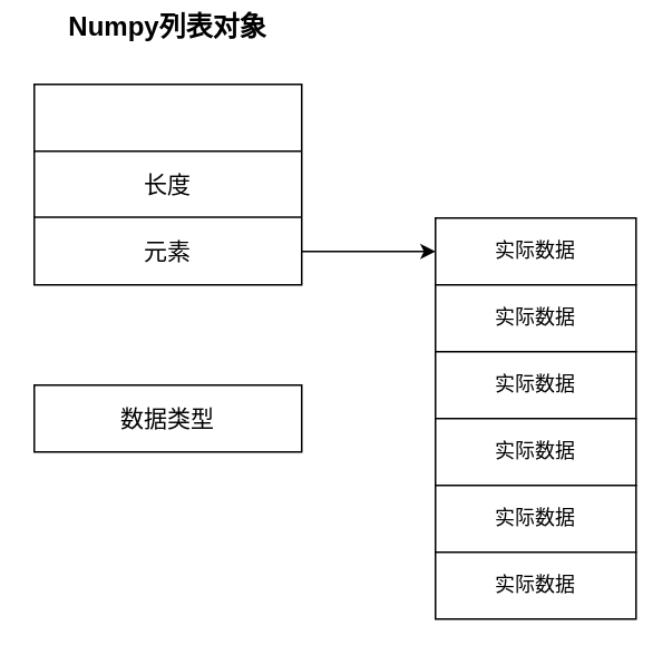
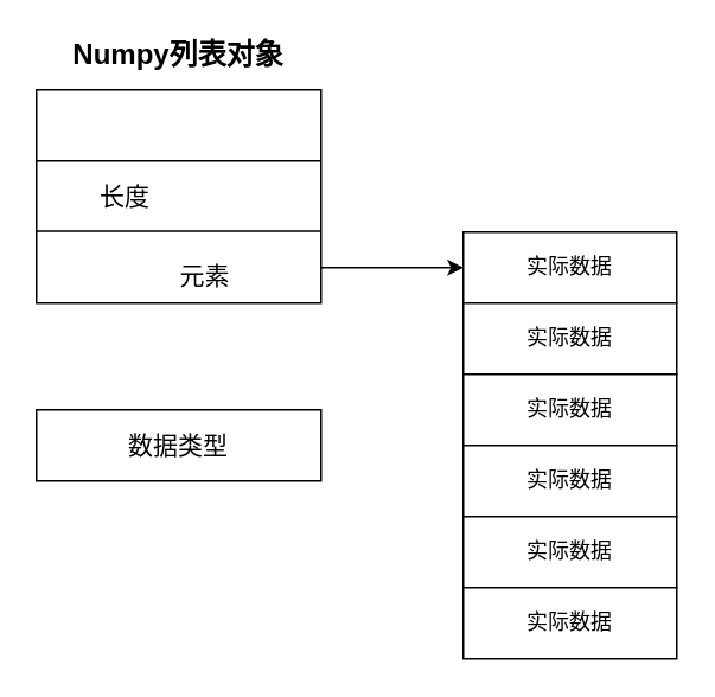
  <mxCell id="0" />
  <mxCell id="1" parent="0" />
  <mxCell id="2" value="" style="rounded=0;whiteSpace=wrap;html=1;" vertex="1" parent="1"><mxGeometry x="20" y="50" width="160" height="120" as="geometry" /></mxCell>
- <mxCell id="3" value="&lt;font style=&quot;font-size: 14px&quot;&gt;长度&lt;/font&gt;" style="text;html=1;strokeColor=none;fillColor=none;align=center;verticalAlign=middle;whiteSpace=wrap;rounded=0;" vertex="1" parent="1"><mxGeometry x="80" y="100" width="40" height="20" as="geometry" /></mxCell>
- <mxCell id="4" value="&lt;font style=&quot;font-size: 14px&quot;&gt;元素&lt;/font&gt;&lt;br&gt;" style="text;html=1;strokeColor=none;fillColor=none;align=center;verticalAlign=middle;whiteSpace=wrap;rounded=0;" vertex="1" parent="1"><mxGeometry x="80" y="140" width="40" height="20" as="geometry" /></mxCell>
+ <mxCell id="3" value="&lt;font style=&quot;font-size: 14px&quot;&gt;长度&lt;/font&gt;" style="text;html=1;strokeColor=none;fillColor=none;align=center;verticalAlign=middle;whiteSpace=wrap;rounded=0;" vertex="1" parent="1"><mxGeometry x="50" y="100" width="40" height="20" as="geometry" /></mxCell>
+ <mxCell id="4" value="&lt;font style=&quot;font-size: 14px&quot;&gt;元素&lt;/font&gt;&lt;br&gt;" style="text;html=1;strokeColor=none;fillColor=none;align=center;verticalAlign=middle;whiteSpace=wrap;rounded=0;" vertex="1" parent="1"><mxGeometry x="95" y="145" width="40" height="20" as="geometry" /></mxCell>
  <mxCell id="5" value="" style="endArrow=none;html=1;" edge="1" parent="1"><mxGeometry width="50" height="50" relative="1" as="geometry"><mxPoint x="20" y="129.5" as="sourcePoint" /><mxPoint x="180" y="129.5" as="targetPoint" /></mxGeometry></mxCell>
  <mxCell id="6" value="" style="endArrow=none;html=1;" edge="1" parent="1"><mxGeometry width="50" height="50" relative="1" as="geometry"><mxPoint x="20" y="90" as="sourcePoint" /><mxPoint x="180" y="90" as="targetPoint" /></mxGeometry></mxCell>
  <mxCell id="7" value="实际数据" style="rounded=0;whiteSpace=wrap;html=1;" vertex="1" parent="1"><mxGeometry x="260" y="130" width="120" height="40" as="geometry" /></mxCell>
  <mxCell id="8" value="实际数据" style="rounded=0;whiteSpace=wrap;html=1;" vertex="1" parent="1"><mxGeometry x="260" y="170" width="120" height="40" as="geometry" /></mxCell>
  <mxCell id="9" value="实际数据" style="rounded=0;whiteSpace=wrap;html=1;" vertex="1" parent="1"><mxGeometry x="260" y="210" width="120" height="40" as="geometry" /></mxCell>
  <mxCell id="10" value="实际数据" style="rounded=0;whiteSpace=wrap;html=1;" vertex="1" parent="1"><mxGeometry x="260" y="250" width="120" height="40" as="geometry" /></mxCell>
  <mxCell id="11" value="实际数据" style="rounded=0;whiteSpace=wrap;html=1;" vertex="1" parent="1"><mxGeometry x="260" y="290" width="120" height="40" as="geometry" /></mxCell>
  <mxCell id="12" value="实际数据" style="rounded=0;whiteSpace=wrap;html=1;" vertex="1" parent="1"><mxGeometry x="260" y="330" width="120" height="40" as="geometry" /></mxCell>
  <mxCell id="13" value="" style="endArrow=classic;html=1;entryX=0;entryY=0.5;entryDx=0;entryDy=0;" edge="1" parent="1" target="7"><mxGeometry width="50" height="50" relative="1" as="geometry"><mxPoint x="180" y="150" as="sourcePoint" /><mxPoint x="280" y="150" as="targetPoint" /></mxGeometry></mxCell>
- <mxCell id="14" value="&lt;font style=&quot;font-size: 16px&quot;&gt;&lt;b&gt;Numpy列表对象&lt;/b&gt;&lt;/font&gt;" style="text;html=1;strokeColor=none;fillColor=none;align=center;verticalAlign=middle;whiteSpace=wrap;rounded=0;" vertex="1" parent="1"><mxGeometry x="35" y="5" width="130" height="20" as="geometry" /></mxCell>
+ <mxCell id="14" value="&lt;font style=&quot;font-size: 16px&quot;&gt;&lt;b&gt;Numpy列表对象&lt;/b&gt;&lt;/font&gt;" style="text;html=1;strokeColor=none;fillColor=none;align=center;verticalAlign=middle;whiteSpace=wrap;rounded=0;" vertex="1" parent="1"><mxGeometry x="35" y="20" width="130" height="20" as="geometry" /></mxCell>
  <mxCell id="15" value="&lt;font style=&quot;font-size: 14px&quot;&gt;数据类型&lt;/font&gt;" style="rounded=0;whiteSpace=wrap;html=1;" vertex="1" parent="1"><mxGeometry x="20" y="230" width="160" height="40" as="geometry" /></mxCell>
